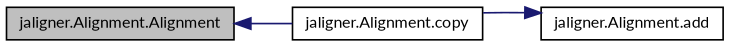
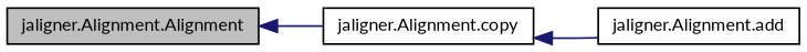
  digraph {
    fontname=Lato
    rankdir=LR
    node [color=black fillcolor=white fontname=Lato fontsize=10 shape=record style=filled]
    edge [color=midnightblue dir=back fontname=Lato fontsize=10 labelfontname=Helvetica labelfontsize=10 style=solid]
    n1 [fillcolor=grey75 fontcolor=black height=0.2 label="jaligner.Alignment.Alignment" width=0.4]
    n2 [height=0.2 label="jaligner.Alignment.copy" width=0.4]
    n3 [height=0.2 label="jaligner.Alignment.add" width=0.4]
    n1 -> n2
-   n3 -> n2
+   n2 -> n3
  }
